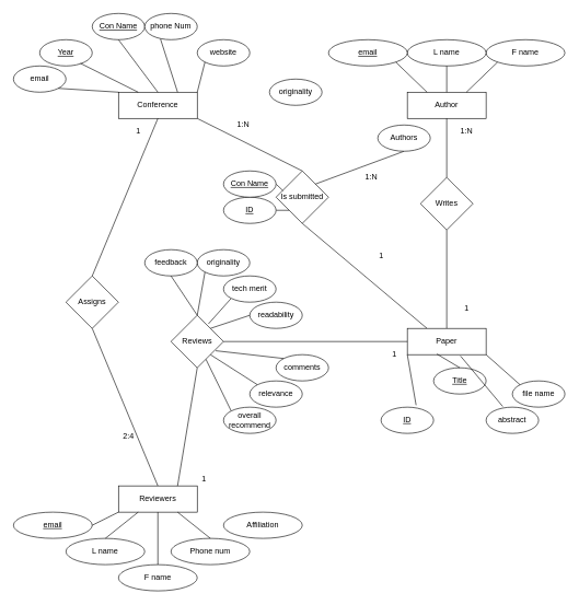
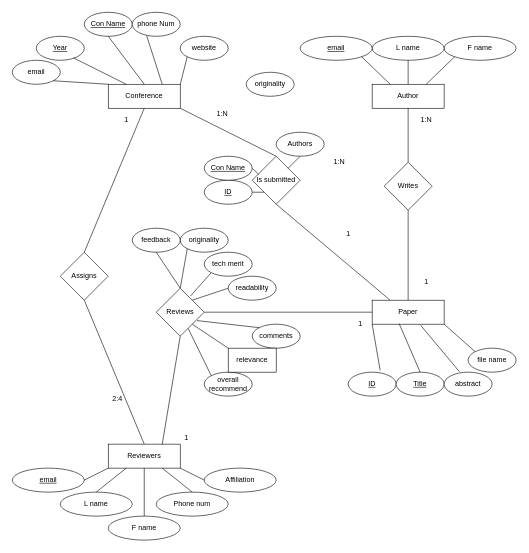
  <mxCell id="0" />
  <mxCell id="1" parent="0" />
  <mxCell id="2" value="Conference" style="rounded=0;whiteSpace=wrap;html=1;" parent="1" vertex="1"><mxGeometry x="180" y="140" width="120" height="40" as="geometry" /></mxCell>
  <mxCell id="3" value="&lt;u&gt;Con Name&lt;/u&gt;" style="ellipse;whiteSpace=wrap;html=1;" parent="1" vertex="1"><mxGeometry x="140" width="80" height="40" as="geometry" y="20" /></mxCell>
  <mxCell id="4" value="&lt;u&gt;Year&lt;/u&gt;" style="ellipse;whiteSpace=wrap;html=1;" parent="1" vertex="1"><mxGeometry x="60" y="60" width="80" height="40" as="geometry" /></mxCell>
  <mxCell id="5" value="email" style="ellipse;whiteSpace=wrap;html=1;" parent="1" vertex="1"><mxGeometry y="100" width="80" height="40" as="geometry" x="20" /></mxCell>
  <mxCell id="6" value="F name" style="ellipse;whiteSpace=wrap;html=1;" parent="1" vertex="1"><mxGeometry x="740" y="60" width="120" height="40" as="geometry" /></mxCell>
  <mxCell id="7" value="website" style="ellipse;whiteSpace=wrap;html=1;" parent="1" vertex="1"><mxGeometry x="300" y="60" width="80" height="40" as="geometry" /></mxCell>
  <mxCell id="8" value="phone Num" style="ellipse;whiteSpace=wrap;html=1;" parent="1" vertex="1"><mxGeometry x="220" width="80" height="40" as="geometry" y="20" /></mxCell>
  <mxCell id="9" value="" style="endArrow=none;html=1;entryX=0;entryY=1;entryDx=0;entryDy=0;exitX=1;exitY=0;exitDx=0;exitDy=0;" parent="1" source="2" target="7" edge="1"><mxGeometry width="50" height="50" relative="1" as="geometry"><mxPoint x="420" y="480" as="sourcePoint" /><mxPoint x="470" y="430" as="targetPoint" /><Array as="points" /></mxGeometry></mxCell>
  <mxCell id="10" value="" style="endArrow=none;html=1;entryX=0.3;entryY=0.975;entryDx=0;entryDy=0;entryPerimeter=0;exitX=0.75;exitY=0;exitDx=0;exitDy=0;" parent="1" source="2" target="8" edge="1"><mxGeometry width="50" height="50" relative="1" as="geometry"><mxPoint x="420" y="480" as="sourcePoint" /><mxPoint x="470" y="430" as="targetPoint" /></mxGeometry></mxCell>
  <mxCell id="11" value="" style="endArrow=none;html=1;entryX=0.5;entryY=1;entryDx=0;entryDy=0;exitX=0.5;exitY=0;exitDx=0;exitDy=0;" parent="1" source="2" target="3" edge="1"><mxGeometry width="50" height="50" relative="1" as="geometry"><mxPoint x="420" y="480" as="sourcePoint" /><mxPoint x="470" y="430" as="targetPoint" /></mxGeometry></mxCell>
  <mxCell id="12" value="" style="endArrow=none;html=1;entryX=0.775;entryY=0.9;entryDx=0;entryDy=0;entryPerimeter=0;exitX=0.25;exitY=0;exitDx=0;exitDy=0;" parent="1" source="2" target="4" edge="1"><mxGeometry width="50" height="50" relative="1" as="geometry"><mxPoint x="210" y="180" as="sourcePoint" /><mxPoint x="470" y="430" as="targetPoint" /></mxGeometry></mxCell>
  <mxCell id="13" value="" style="endArrow=none;html=1;entryX=1;entryY=1;entryDx=0;entryDy=0;exitX=0;exitY=0;exitDx=0;exitDy=0;" parent="1" source="2" target="5" edge="1"><mxGeometry width="50" height="50" relative="1" as="geometry"><mxPoint x="420" y="480" as="sourcePoint" /><mxPoint x="470" y="430" as="targetPoint" /></mxGeometry></mxCell>
  <mxCell id="14" value="Author" style="rounded=0;whiteSpace=wrap;html=1;" parent="1" vertex="1"><mxGeometry x="620" y="140" width="120" height="40" as="geometry" /></mxCell>
  <mxCell id="15" value="L name" style="ellipse;whiteSpace=wrap;html=1;" parent="1" vertex="1"><mxGeometry x="620" y="60" width="120" height="40" as="geometry" /></mxCell>
  <mxCell id="16" value="&lt;u&gt;email&lt;/u&gt;" style="ellipse;whiteSpace=wrap;html=1;" parent="1" vertex="1"><mxGeometry x="500" y="60" width="120" height="40" as="geometry" /></mxCell>
  <mxCell id="17" value="originality" style="ellipse;whiteSpace=wrap;html=1;" parent="1" vertex="1"><mxGeometry x="300" y="380" width="80" height="40" as="geometry" /></mxCell>
  <mxCell id="18" value="" style="endArrow=none;html=1;entryX=1;entryY=1;entryDx=0;entryDy=0;exitX=0.25;exitY=0;exitDx=0;exitDy=0;" parent="1" source="14" target="16" edge="1"><mxGeometry width="50" height="50" relative="1" as="geometry"><mxPoint x="420" y="480" as="sourcePoint" /><mxPoint x="470" y="430" as="targetPoint" /></mxGeometry></mxCell>
  <mxCell id="19" value="" style="endArrow=none;html=1;entryX=0;entryY=1;entryDx=0;entryDy=0;exitX=0.75;exitY=0;exitDx=0;exitDy=0;" parent="1" source="14" target="6" edge="1"><mxGeometry width="50" height="50" relative="1" as="geometry"><mxPoint x="420" y="480" as="sourcePoint" /><mxPoint x="470" y="430" as="targetPoint" /></mxGeometry></mxCell>
  <mxCell id="20" value="" style="endArrow=none;html=1;entryX=0.5;entryY=1;entryDx=0;entryDy=0;exitX=0.5;exitY=0;exitDx=0;exitDy=0;" parent="1" source="14" target="15" edge="1"><mxGeometry width="50" height="50" relative="1" as="geometry"><mxPoint x="420" y="480" as="sourcePoint" /><mxPoint x="470" y="430" as="targetPoint" /></mxGeometry></mxCell>
  <mxCell id="21" style="edgeStyle=none;rounded=0;orthogonalLoop=1;jettySize=auto;html=1;exitX=0.5;exitY=0;exitDx=0;exitDy=0;entryX=0.5;entryY=1;entryDx=0;entryDy=0;endArrow=none;endFill=0;" parent="1" source="23" target="63" edge="1"><mxGeometry relative="1" as="geometry" /></mxCell>
  <mxCell id="22" style="edgeStyle=none;rounded=0;orthogonalLoop=1;jettySize=auto;html=1;exitX=0.25;exitY=0;exitDx=0;exitDy=0;entryX=0.5;entryY=1;entryDx=0;entryDy=0;endArrow=none;endFill=0;" parent="1" source="23" target="65" edge="1"><mxGeometry relative="1" as="geometry" /></mxCell>
  <mxCell id="23" value="Paper" style="rounded=0;whiteSpace=wrap;html=1;" parent="1" vertex="1"><mxGeometry x="620" y="500" width="120" height="40" as="geometry" /></mxCell>
  <mxCell id="24" value="&lt;u&gt;ID&lt;/u&gt;" style="ellipse;whiteSpace=wrap;html=1;" parent="1" vertex="1"><mxGeometry x="580" y="620" width="80" height="40" as="geometry" /></mxCell>
- <mxCell id="25" value="&lt;u&gt;Title&lt;/u&gt;" style="ellipse;whiteSpace=wrap;html=1;" parent="1" vertex="1"><mxGeometry x="660" y="560" width="80" height="40" as="geometry" /></mxCell>
+ <mxCell id="25" value="&lt;u&gt;Title&lt;/u&gt;" style="ellipse;whiteSpace=wrap;html=1;" parent="1" vertex="1"><mxGeometry x="660" y="620" width="80" height="40" as="geometry" /></mxCell>
  <mxCell id="26" value="abstract" style="ellipse;whiteSpace=wrap;html=1;" parent="1" vertex="1"><mxGeometry x="740" y="620" width="80" height="40" as="geometry" /></mxCell>
  <mxCell id="27" value="file name" style="ellipse;whiteSpace=wrap;html=1;" parent="1" vertex="1"><mxGeometry x="780" y="580" width="80" height="40" as="geometry" /></mxCell>
  <mxCell id="28" value="" style="endArrow=none;html=1;entryX=0;entryY=1;entryDx=0;entryDy=0;exitX=0.667;exitY=-0.075;exitDx=0;exitDy=0;exitPerimeter=0;" parent="1" source="24" target="23" edge="1"><mxGeometry width="50" height="50" relative="1" as="geometry"><mxPoint x="420" y="480" as="sourcePoint" /><mxPoint x="470" y="430" as="targetPoint" /></mxGeometry></mxCell>
  <mxCell id="29" value="" style="endArrow=none;html=1;entryX=0.5;entryY=0;entryDx=0;entryDy=0;exitX=0.375;exitY=0.975;exitDx=0;exitDy=0;exitPerimeter=0;" parent="1" source="23" target="25" edge="1"><mxGeometry width="50" height="50" relative="1" as="geometry"><mxPoint x="420" y="480" as="sourcePoint" /><mxPoint x="470" y="430" as="targetPoint" /></mxGeometry></mxCell>
  <mxCell id="30" value="" style="endArrow=none;html=1;entryX=0.317;entryY=-0.025;entryDx=0;entryDy=0;entryPerimeter=0;exitX=0.675;exitY=1.05;exitDx=0;exitDy=0;exitPerimeter=0;" parent="1" source="23" target="26" edge="1"><mxGeometry width="50" height="50" relative="1" as="geometry"><mxPoint x="420" y="480" as="sourcePoint" /><mxPoint x="470" y="430" as="targetPoint" /></mxGeometry></mxCell>
  <mxCell id="31" value="" style="endArrow=none;html=1;exitX=1;exitY=1;exitDx=0;exitDy=0;entryX=0;entryY=0;entryDx=0;entryDy=0;" parent="1" source="23" target="27" edge="1"><mxGeometry width="50" height="50" relative="1" as="geometry"><mxPoint x="420" y="480" as="sourcePoint" /><mxPoint x="775" y="577" as="targetPoint" /></mxGeometry></mxCell>
  <mxCell id="32" style="edgeStyle=none;rounded=0;orthogonalLoop=1;jettySize=auto;html=1;exitX=0.5;exitY=0;exitDx=0;exitDy=0;entryX=0.5;entryY=1;entryDx=0;entryDy=0;endArrow=none;endFill=0;" parent="1" source="33" target="61" edge="1"><mxGeometry relative="1" as="geometry" /></mxCell>
  <mxCell id="33" value="Reviewers" style="rounded=0;whiteSpace=wrap;html=1;" parent="1" vertex="1"><mxGeometry x="180" y="740" width="120" height="40" as="geometry" /></mxCell>
  <mxCell id="34" value="Phone num" style="ellipse;whiteSpace=wrap;html=1;" parent="1" vertex="1"><mxGeometry x="260" y="820" width="120" height="40" as="geometry" /></mxCell>
  <mxCell id="35" value="Affiliation" style="ellipse;whiteSpace=wrap;html=1;" parent="1" vertex="1"><mxGeometry x="340" y="780" width="120" height="40" as="geometry" /></mxCell>
  <mxCell id="36" value="F name" style="ellipse;whiteSpace=wrap;html=1;" parent="1" vertex="1"><mxGeometry x="180" y="860" width="120" height="40" as="geometry" /></mxCell>
  <mxCell id="37" value="L name" style="ellipse;whiteSpace=wrap;html=1;" parent="1" vertex="1"><mxGeometry x="100" y="820" width="120" height="40" as="geometry" /></mxCell>
  <mxCell id="38" value="&lt;u&gt;email&lt;/u&gt;" style="ellipse;whiteSpace=wrap;html=1;" parent="1" vertex="1"><mxGeometry y="780" width="120" height="40" as="geometry" x="20" /></mxCell>
  <mxCell id="39" value="" style="endArrow=none;html=1;exitX=0.5;exitY=0;exitDx=0;exitDy=0;entryX=0.25;entryY=1;entryDx=0;entryDy=0;" parent="1" source="37" target="33" edge="1"><mxGeometry width="50" height="50" relative="1" as="geometry"><mxPoint x="420" y="720" as="sourcePoint" /><mxPoint x="470" y="670" as="targetPoint" /></mxGeometry></mxCell>
  <mxCell id="40" value="" style="endArrow=none;html=1;entryX=0.5;entryY=0;entryDx=0;entryDy=0;exitX=0.75;exitY=1;exitDx=0;exitDy=0;" parent="1" source="33" target="34" edge="1"><mxGeometry width="50" height="50" relative="1" as="geometry"><mxPoint x="420" y="720" as="sourcePoint" /><mxPoint x="470" y="670" as="targetPoint" /></mxGeometry></mxCell>
  <mxCell id="41" value="" style="endArrow=none;html=1;exitX=1;exitY=0.5;exitDx=0;exitDy=0;entryX=0;entryY=1;entryDx=0;entryDy=0;" parent="1" source="38" target="33" edge="1"><mxGeometry width="50" height="50" relative="1" as="geometry"><mxPoint x="420" y="720" as="sourcePoint" /><mxPoint x="470" y="670" as="targetPoint" /></mxGeometry></mxCell>
+ <mxCell id="42" value="" style="endArrow=none;html=1;entryX=0;entryY=0.5;entryDx=0;entryDy=0;exitX=1;exitY=1;exitDx=0;exitDy=0;" parent="1" source="33" target="35" edge="1"><mxGeometry width="50" height="50" relative="1" as="geometry"><mxPoint x="420" y="720" as="sourcePoint" /><mxPoint x="470" y="670" as="targetPoint" /></mxGeometry></mxCell>
  <mxCell id="43" value="" style="endArrow=none;html=1;entryX=0.5;entryY=0;entryDx=0;entryDy=0;exitX=0.5;exitY=1;exitDx=0;exitDy=0;" parent="1" source="33" target="36" edge="1"><mxGeometry width="50" height="50" relative="1" as="geometry"><mxPoint x="420" y="720" as="sourcePoint" /><mxPoint x="470" y="670" as="targetPoint" /></mxGeometry></mxCell>
  <mxCell id="44" style="edgeStyle=none;rounded=0;orthogonalLoop=1;jettySize=auto;html=1;exitX=0;exitY=0;exitDx=0;exitDy=0;endArrow=none;endFill=0;" parent="1" source="45" target="54" edge="1"><mxGeometry relative="1" as="geometry" /></mxCell>
  <mxCell id="45" value="overall recommend" style="ellipse;whiteSpace=wrap;html=1;" parent="1" vertex="1"><mxGeometry x="340" y="620" width="80" height="40" as="geometry" /></mxCell>
  <mxCell id="46" style="rounded=0;orthogonalLoop=1;jettySize=auto;html=1;exitX=0;exitY=1;exitDx=0;exitDy=0;entryX=0.713;entryY=0.163;entryDx=0;entryDy=0;entryPerimeter=0;endArrow=none;endFill=0;" parent="1" source="47" target="54" edge="1"><mxGeometry relative="1" as="geometry" /></mxCell>
  <mxCell id="47" value="tech merit" style="ellipse;whiteSpace=wrap;html=1;" parent="1" vertex="1"><mxGeometry x="340" y="420" width="80" height="40" as="geometry" /></mxCell>
  <mxCell id="48" value="feedback" style="ellipse;whiteSpace=wrap;html=1;" parent="1" vertex="1"><mxGeometry x="220" y="380" width="80" height="40" as="geometry" /></mxCell>
  <mxCell id="49" value="comments" style="ellipse;whiteSpace=wrap;html=1;" parent="1" vertex="1"><mxGeometry x="420" y="540" width="80" height="40" as="geometry" /></mxCell>
  <mxCell id="50" style="edgeStyle=none;rounded=0;orthogonalLoop=1;jettySize=auto;html=1;exitX=0;exitY=0.5;exitDx=0;exitDy=0;entryX=1;entryY=0;entryDx=0;entryDy=0;endArrow=none;endFill=0;" parent="1" source="51" target="54" edge="1"><mxGeometry relative="1" as="geometry" /></mxCell>
  <mxCell id="51" value="readability" style="ellipse;whiteSpace=wrap;html=1;" parent="1" vertex="1"><mxGeometry x="380" y="460" width="80" height="40" as="geometry" /></mxCell>
  <mxCell id="52" style="edgeStyle=none;rounded=0;orthogonalLoop=1;jettySize=auto;html=1;exitX=0;exitY=0;exitDx=0;exitDy=0;entryX=1;entryY=1;entryDx=0;entryDy=0;endArrow=none;endFill=0;" parent="1" source="53" target="54" edge="1"><mxGeometry relative="1" as="geometry" /></mxCell>
- <mxCell id="53" value="relevance" style="ellipse;whiteSpace=wrap;html=1;" parent="1" vertex="1"><mxGeometry x="380" y="580" width="80" height="40" as="geometry" /></mxCell>
+ <mxCell id="53" value="relevance" style="whiteSpace=wrap;html=1;rounded=0;" parent="1" vertex="1"><mxGeometry x="380" y="580" width="80" height="40" as="geometry" /></mxCell>
  <mxCell id="54" value="Reviews" style="rhombus;whiteSpace=wrap;html=1;" parent="1" vertex="1"><mxGeometry x="260" y="480" width="80" height="80" as="geometry" /></mxCell>
  <mxCell id="55" value="" style="endArrow=none;html=1;exitX=0.75;exitY=0;exitDx=0;exitDy=0;entryX=0.5;entryY=1;entryDx=0;entryDy=0;" parent="1" source="33" target="54" edge="1"><mxGeometry width="50" height="50" relative="1" as="geometry"><mxPoint x="420" y="580" as="sourcePoint" /><mxPoint x="470" y="530" as="targetPoint" /></mxGeometry></mxCell>
  <mxCell id="56" value="" style="endArrow=none;html=1;exitX=1;exitY=0.5;exitDx=0;exitDy=0;entryX=0;entryY=0.5;entryDx=0;entryDy=0;" parent="1" source="54" target="23" edge="1"><mxGeometry width="50" height="50" relative="1" as="geometry"><mxPoint x="420" y="580" as="sourcePoint" /><mxPoint x="470" y="530" as="targetPoint" /></mxGeometry></mxCell>
  <mxCell id="57" value="" style="endArrow=none;html=1;entryX=0;entryY=0;entryDx=0;entryDy=0;exitX=0.85;exitY=0.675;exitDx=0;exitDy=0;exitPerimeter=0;" parent="1" source="54" target="49" edge="1"><mxGeometry width="50" height="50" relative="1" as="geometry"><mxPoint x="420" y="580" as="sourcePoint" /><mxPoint x="470" y="530" as="targetPoint" /></mxGeometry></mxCell>
  <mxCell id="58" value="" style="endArrow=none;html=1;entryX=0.5;entryY=1;entryDx=0;entryDy=0;exitX=0.5;exitY=0;exitDx=0;exitDy=0;" parent="1" source="54" target="48" edge="1"><mxGeometry width="50" height="50" relative="1" as="geometry"><mxPoint x="420" y="580" as="sourcePoint" /><mxPoint x="470" y="530" as="targetPoint" /></mxGeometry></mxCell>
  <mxCell id="59" value="" style="endArrow=none;html=1;entryX=0;entryY=1;entryDx=0;entryDy=0;exitX=0.5;exitY=0;exitDx=0;exitDy=0;" parent="1" source="54" target="17" edge="1"><mxGeometry width="50" height="50" relative="1" as="geometry"><mxPoint x="420" y="580" as="sourcePoint" /><mxPoint x="470" y="530" as="targetPoint" /></mxGeometry></mxCell>
  <mxCell id="60" style="edgeStyle=none;rounded=0;orthogonalLoop=1;jettySize=auto;html=1;exitX=0.5;exitY=0;exitDx=0;exitDy=0;entryX=0.5;entryY=1;entryDx=0;entryDy=0;endArrow=none;endFill=0;" parent="1" source="61" target="2" edge="1"><mxGeometry relative="1" as="geometry" /></mxCell>
  <mxCell id="61" value="Assigns" style="rhombus;whiteSpace=wrap;html=1;" parent="1" vertex="1"><mxGeometry x="100" y="420" width="80" height="80" as="geometry" /></mxCell>
  <mxCell id="62" style="edgeStyle=none;rounded=0;orthogonalLoop=1;jettySize=auto;html=1;exitX=0.5;exitY=0;exitDx=0;exitDy=0;entryX=0.5;entryY=1;entryDx=0;entryDy=0;endArrow=none;endFill=0;" parent="1" source="63" target="14" edge="1"><mxGeometry relative="1" as="geometry" /></mxCell>
  <mxCell id="63" value="Writes" style="rhombus;whiteSpace=wrap;html=1;" parent="1" vertex="1"><mxGeometry x="640" y="270" width="80" height="80" as="geometry" /></mxCell>
  <mxCell id="64" style="edgeStyle=none;rounded=0;orthogonalLoop=1;jettySize=auto;html=1;exitX=0.5;exitY=0;exitDx=0;exitDy=0;entryX=1;entryY=1;entryDx=0;entryDy=0;endArrow=none;endFill=0;" parent="1" source="65" target="2" edge="1"><mxGeometry relative="1" as="geometry" /></mxCell>
  <mxCell id="65" value="Is submitted" style="rhombus;whiteSpace=wrap;html=1;" parent="1" vertex="1"><mxGeometry x="420" y="260" width="80" height="80" as="geometry" /></mxCell>
  <mxCell id="66" style="rounded=0;orthogonalLoop=1;jettySize=auto;html=1;exitX=1;exitY=0.5;exitDx=0;exitDy=0;entryX=0;entryY=1;entryDx=0;entryDy=0;endArrow=none;endFill=0;" edge="1" parent="1" source="67" target="65"><mxGeometry relative="1" as="geometry" /></mxCell>
  <mxCell id="67" value="&lt;u&gt;ID&lt;/u&gt;" style="ellipse;whiteSpace=wrap;html=1;" vertex="1" parent="1"><mxGeometry x="340" y="300" width="80" height="40" as="geometry" /></mxCell>
  <mxCell id="68" style="edgeStyle=none;rounded=0;orthogonalLoop=1;jettySize=auto;html=1;exitX=1;exitY=0.5;exitDx=0;exitDy=0;entryX=0.133;entryY=0.376;entryDx=0;entryDy=0;entryPerimeter=0;endArrow=none;endFill=0;" edge="1" parent="1" source="69" target="65"><mxGeometry relative="1" as="geometry" /></mxCell>
  <mxCell id="69" value="&lt;u&gt;Con Name&lt;/u&gt;" style="ellipse;whiteSpace=wrap;html=1;" vertex="1" parent="1"><mxGeometry x="340" y="260" width="80" height="40" as="geometry" /></mxCell>
  <mxCell id="70" style="edgeStyle=none;rounded=0;orthogonalLoop=1;jettySize=auto;html=1;exitX=0.5;exitY=1;exitDx=0;exitDy=0;entryX=1;entryY=0;entryDx=0;entryDy=0;endArrow=none;endFill=0;" edge="1" parent="1" source="71" target="65"><mxGeometry relative="1" as="geometry" /></mxCell>
- <mxCell id="71" value="Authors" style="ellipse;whiteSpace=wrap;html=1;" vertex="1" parent="1"><mxGeometry x="575" y="190" width="80" height="40" as="geometry" /></mxCell>
+ <mxCell id="71" value="Authors" style="ellipse;whiteSpace=wrap;html=1;" vertex="1" parent="1"><mxGeometry x="460" y="220" width="80" height="40" as="geometry" /></mxCell>
  <mxCell id="72" value="originality" style="ellipse;whiteSpace=wrap;html=1;" vertex="1" parent="1"><mxGeometry x="410" y="120" width="80" height="40" as="geometry" /></mxCell>
  <mxCell id="73" value="1" style="text;html=1;align=center;verticalAlign=middle;resizable=0;points=[];autosize=1;strokeColor=none;" vertex="1" parent="1"><mxGeometry x="200" y="190" width="20" height="20" as="geometry" /></mxCell>
  <mxCell id="74" value="2:4" style="text;html=1;align=center;verticalAlign=middle;resizable=0;points=[];autosize=1;strokeColor=none;" vertex="1" parent="1"><mxGeometry x="180" y="655" width="30" height="20" as="geometry" /></mxCell>
  <mxCell id="75" value="1" style="text;html=1;align=center;verticalAlign=middle;resizable=0;points=[];autosize=1;strokeColor=none;" vertex="1" parent="1"><mxGeometry x="300" y="720" width="20" height="20" as="geometry" /></mxCell>
  <mxCell id="76" value="1" style="text;html=1;align=center;verticalAlign=middle;resizable=0;points=[];autosize=1;strokeColor=none;" vertex="1" parent="1"><mxGeometry x="590" y="530" width="20" height="20" as="geometry" /></mxCell>
  <mxCell id="77" value="1" style="text;html=1;align=center;verticalAlign=middle;resizable=0;points=[];autosize=1;strokeColor=none;" vertex="1" parent="1"><mxGeometry x="700" y="460" width="20" height="20" as="geometry" /></mxCell>
  <mxCell id="78" value="1:N" style="text;html=1;align=center;verticalAlign=middle;resizable=0;points=[];autosize=1;strokeColor=none;" vertex="1" parent="1"><mxGeometry x="695" y="190" width="30" height="20" as="geometry" /></mxCell>
  <mxCell id="79" value="1" style="text;html=1;align=center;verticalAlign=middle;resizable=0;points=[];autosize=1;strokeColor=none;" vertex="1" parent="1"><mxGeometry x="570" y="380" width="20" height="20" as="geometry" /></mxCell>
  <mxCell id="80" value="1:N" style="text;html=1;align=center;verticalAlign=middle;resizable=0;points=[];autosize=1;strokeColor=none;" vertex="1" parent="1"><mxGeometry x="355" y="180" width="30" height="20" as="geometry" /></mxCell>
  <mxCell id="81" value="1:N" style="text;html=1;align=center;verticalAlign=middle;resizable=0;points=[];autosize=1;strokeColor=none;" vertex="1" parent="1"><mxGeometry x="550" y="260" width="30" height="20" as="geometry" /></mxCell>
